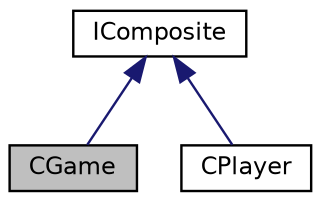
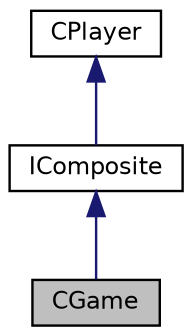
  digraph {
    node [color=black fillcolor=white fontname=Helvetica fontsize=10 shape=record style=filled]
    edge [color=midnightblue dir=back fontname=Helvetica fontsize=10 labelfontname=Helvetica labelfontsize=10 style=solid]
    n1 [fillcolor=grey75 fontcolor=black height=0.2 label=CGame width=0.4]
    n2 [height=0.2 label=IComposite width=0.4]
    n3 [height=0.2 label=CPlayer width=0.4]
    n2 -> n1
-   n2 -> n3
+   n3 -> n2
  }
